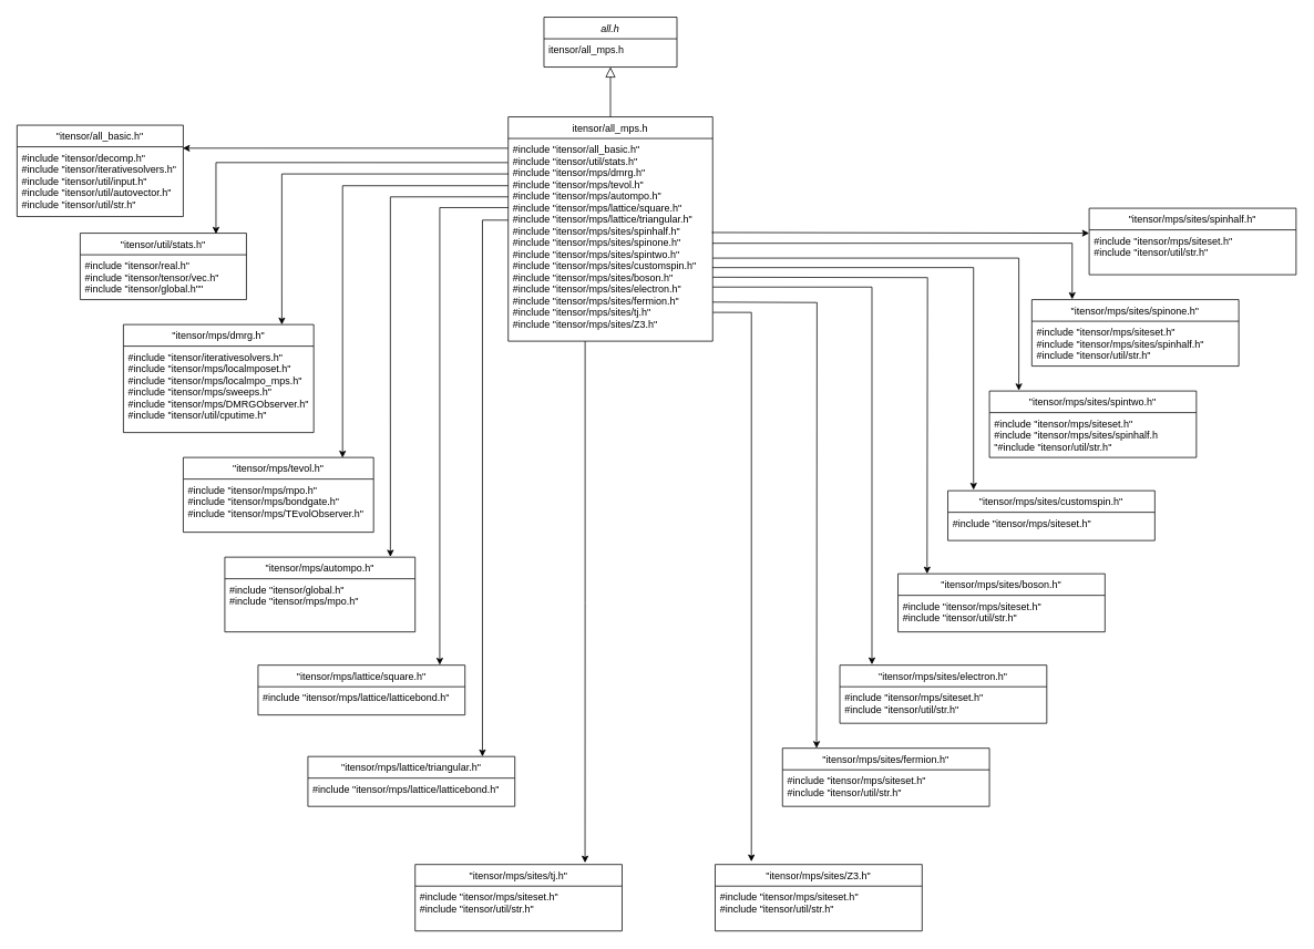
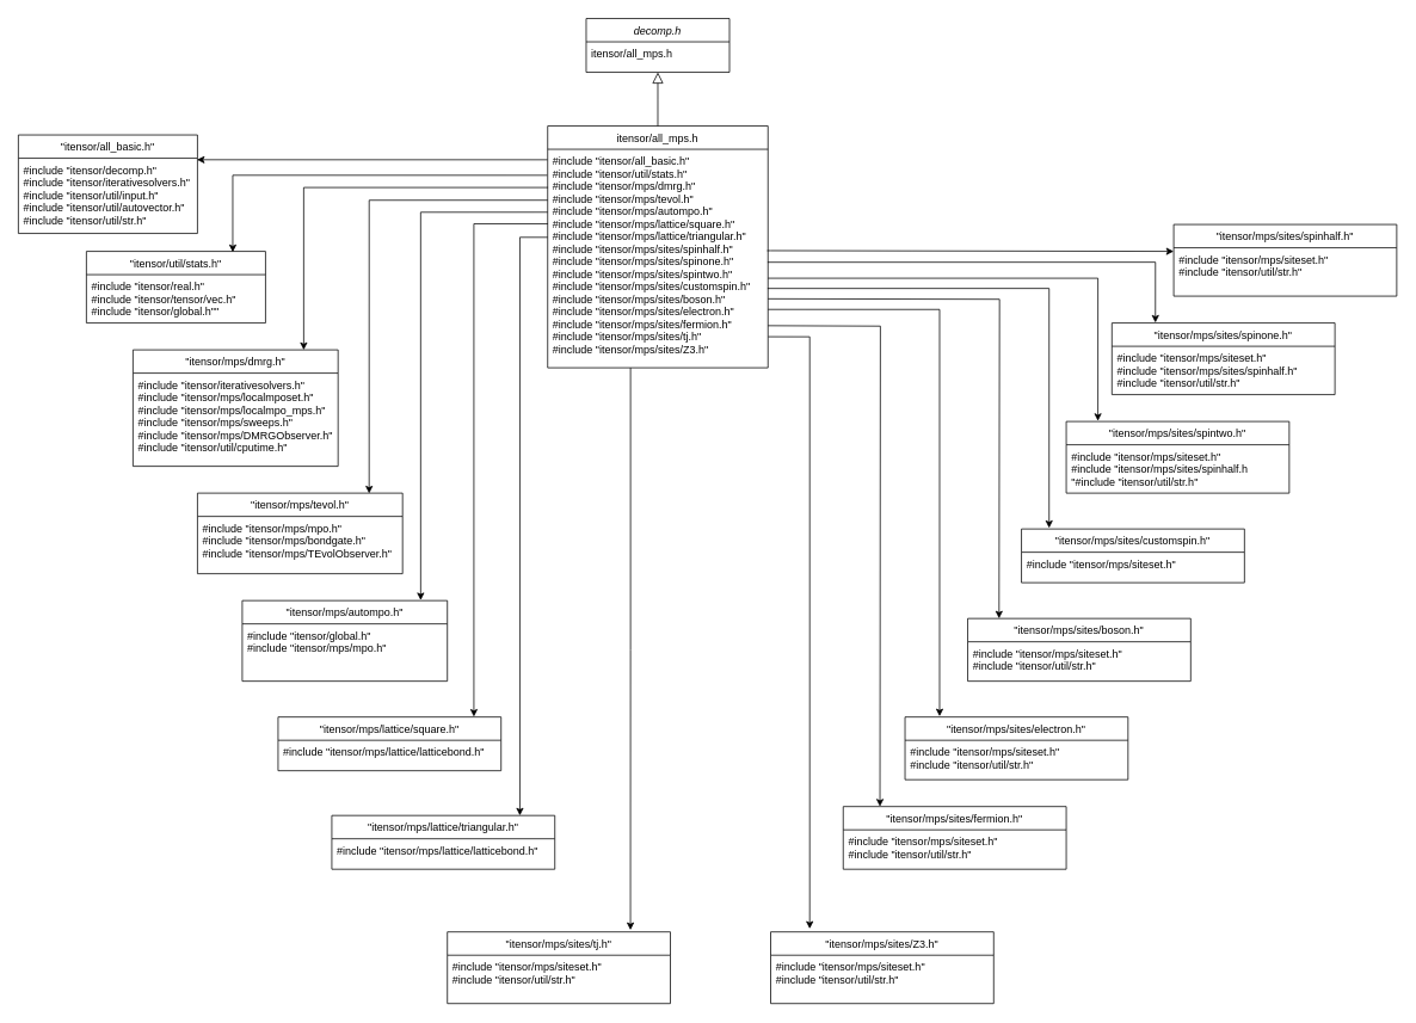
  <mxCell id="0" />
  <mxCell id="1" parent="0" />
- <mxCell id="2" value="all.h" style="swimlane;fontStyle=2;align=center;verticalAlign=top;childLayout=stackLayout;horizontal=1;startSize=26;horizontalStack=0;resizeParent=1;resizeLast=0;collapsible=1;marginBottom=0;rounded=0;shadow=0;strokeWidth=1;" parent="1" vertex="1"><mxGeometry x="654" y="20" width="160" height="60" as="geometry"><mxRectangle x="230" y="140" width="160" height="26" as="alternateBounds" /></mxGeometry></mxCell>
+ <mxCell id="2" value="decomp.h" style="swimlane;fontStyle=2;align=center;verticalAlign=top;childLayout=stackLayout;horizontal=1;startSize=26;horizontalStack=0;resizeParent=1;resizeLast=0;collapsible=1;marginBottom=0;rounded=0;shadow=0;strokeWidth=1;" parent="1" vertex="1"><mxGeometry x="654" y="20" width="160" height="60" as="geometry"><mxRectangle x="230" y="140" width="160" height="26" as="alternateBounds" /></mxGeometry></mxCell>
  <mxCell id="3" value="itensor/all_mps.h" style="text;align=left;verticalAlign=top;spacingLeft=4;spacingRight=4;overflow=hidden;rotatable=0;points=[[0,0.5],[1,0.5]];portConstraint=eastwest;" parent="2" vertex="1"><mxGeometry y="26" width="160" height="26" as="geometry" /></mxCell>
  <mxCell id="4" style="edgeStyle=orthogonalEdgeStyle;rounded=0;orthogonalLoop=1;jettySize=auto;html=1;entryX=0.821;entryY=-0.026;entryDx=0;entryDy=0;entryPerimeter=0;exitX=0.376;exitY=1;exitDx=0;exitDy=0;exitPerimeter=0;" edge="1" parent="1" source="6" target="47"><mxGeometry relative="1" as="geometry" /></mxCell>
  <mxCell id="5" value="itensor/all_mps.h" style="swimlane;fontStyle=0;align=center;verticalAlign=top;childLayout=stackLayout;horizontal=1;startSize=26;horizontalStack=0;resizeParent=1;resizeLast=0;collapsible=1;marginBottom=0;rounded=0;shadow=0;strokeWidth=1;" parent="1" vertex="1"><mxGeometry x="611" y="140" width="246" height="270" as="geometry"><mxRectangle x="130" y="380" width="160" height="26" as="alternateBounds" /></mxGeometry></mxCell>
  <mxCell id="6" value="#include &quot;itensor/all_basic.h&quot;&#10;#include &quot;itensor/util/stats.h&quot;&#10;#include &quot;itensor/mps/dmrg.h&quot;&#10;#include &quot;itensor/mps/tevol.h&quot;&#10;#include &quot;itensor/mps/autompo.h&quot;&#10;#include &quot;itensor/mps/lattice/square.h&quot;&#10;#include &quot;itensor/mps/lattice/triangular.h&quot;&#10;#include &quot;itensor/mps/sites/spinhalf.h&quot;&#10;#include &quot;itensor/mps/sites/spinone.h&quot;&#10;#include &quot;itensor/mps/sites/spintwo.h&quot;&#10;#include &quot;itensor/mps/sites/customspin.h&quot;&#10;#include &quot;itensor/mps/sites/boson.h&quot;&#10;#include &quot;itensor/mps/sites/electron.h&quot;&#10;#include &quot;itensor/mps/sites/fermion.h&quot;&#10;#include &quot;itensor/mps/sites/tj.h&quot;&#10;#include &quot;itensor/mps/sites/Z3.h&quot;" style="text;align=left;verticalAlign=top;spacingLeft=4;spacingRight=4;overflow=hidden;rotatable=0;points=[[0,0.5],[1,0.5]];portConstraint=eastwest;" parent="5" vertex="1"><mxGeometry y="26" width="246" height="244" as="geometry" /></mxCell>
  <mxCell id="7" value="" style="endArrow=block;endSize=10;endFill=0;shadow=0;strokeWidth=1;rounded=0;edgeStyle=elbowEdgeStyle;elbow=vertical;" parent="1" source="5" target="2" edge="1"><mxGeometry width="160" relative="1" as="geometry"><mxPoint x="634" y="103" as="sourcePoint" /><mxPoint x="634" y="103" as="targetPoint" /></mxGeometry></mxCell>
  <mxCell id="8" value="&quot;itensor/all_basic.h&quot;" style="swimlane;fontStyle=0;align=center;verticalAlign=top;childLayout=stackLayout;horizontal=1;startSize=26;horizontalStack=0;resizeParent=1;resizeLast=0;collapsible=1;marginBottom=0;rounded=0;shadow=0;strokeWidth=1;" vertex="1" parent="1"><mxGeometry x="20" y="150" width="200" height="110" as="geometry"><mxRectangle x="130" y="380" width="160" height="26" as="alternateBounds" /></mxGeometry></mxCell>
  <mxCell id="9" value="#include &quot;itensor/decomp.h&quot;&#10;#include &quot;itensor/iterativesolvers.h&quot;&#10;#include &quot;itensor/util/input.h&quot;&#10;#include &quot;itensor/util/autovector.h&quot;&#10;#include &quot;itensor/util/str.h&quot;" style="text;align=left;verticalAlign=top;spacingLeft=4;spacingRight=4;overflow=hidden;rotatable=0;points=[[0,0.5],[1,0.5]];portConstraint=eastwest;" vertex="1" parent="8"><mxGeometry y="26" width="200" height="84" as="geometry" /></mxCell>
  <mxCell id="10" style="edgeStyle=orthogonalEdgeStyle;rounded=0;orthogonalLoop=1;jettySize=auto;html=1;exitX=-0.001;exitY=0.048;exitDx=0;exitDy=0;exitPerimeter=0;entryX=0.997;entryY=0.02;entryDx=0;entryDy=0;entryPerimeter=0;" edge="1" parent="1" source="6" target="9"><mxGeometry relative="1" as="geometry"><mxPoint x="600" y="178" as="sourcePoint" /><mxPoint x="225" y="178" as="targetPoint" /><Array as="points" /></mxGeometry></mxCell>
  <mxCell id="11" value="&quot;itensor/util/stats.h&quot;" style="swimlane;fontStyle=0;align=center;verticalAlign=top;childLayout=stackLayout;horizontal=1;startSize=26;horizontalStack=0;resizeParent=1;resizeLast=0;collapsible=1;marginBottom=0;rounded=0;shadow=0;strokeWidth=1;" vertex="1" parent="1"><mxGeometry x="96" y="280" width="200" height="80" as="geometry"><mxRectangle x="130" y="380" width="160" height="26" as="alternateBounds" /></mxGeometry></mxCell>
  <mxCell id="12" value="#include &quot;itensor/real.h&quot;&#10;#include &quot;itensor/tensor/vec.h&quot;&#10;#include &quot;itensor/global.h&quot;&quot;" style="text;align=left;verticalAlign=top;spacingLeft=4;spacingRight=4;overflow=hidden;rotatable=0;points=[[0,0.5],[1,0.5]];portConstraint=eastwest;" vertex="1" parent="11"><mxGeometry y="26" width="200" height="54" as="geometry" /></mxCell>
  <mxCell id="13" style="edgeStyle=orthogonalEdgeStyle;rounded=0;orthogonalLoop=1;jettySize=auto;html=1;entryX=0.887;entryY=0.011;entryDx=0;entryDy=0;entryPerimeter=0;exitX=-0.002;exitY=0.119;exitDx=0;exitDy=0;exitPerimeter=0;" edge="1" parent="1" source="6"><mxGeometry relative="1" as="geometry"><mxPoint x="610" y="192" as="sourcePoint" /><mxPoint x="259.4" y="280.88" as="targetPoint" /><Array as="points"><mxPoint x="259" y="195" /></Array></mxGeometry></mxCell>
  <mxCell id="14" value="&quot;itensor/mps/dmrg.h&quot;" style="swimlane;fontStyle=0;align=center;verticalAlign=top;childLayout=stackLayout;horizontal=1;startSize=26;horizontalStack=0;resizeParent=1;resizeLast=0;collapsible=1;marginBottom=0;rounded=0;shadow=0;strokeWidth=1;" vertex="1" parent="1"><mxGeometry x="148" y="390" width="229" height="130" as="geometry"><mxRectangle x="130" y="380" width="160" height="26" as="alternateBounds" /></mxGeometry></mxCell>
  <mxCell id="15" value="#include &quot;itensor/iterativesolvers.h&quot;&#10;#include &quot;itensor/mps/localmposet.h&quot;&#10;#include &quot;itensor/mps/localmpo_mps.h&quot;&#10;#include &quot;itensor/mps/sweeps.h&quot;&#10;#include &quot;itensor/mps/DMRGObserver.h&quot;&#10;#include &quot;itensor/util/cputime.h&quot;" style="text;align=left;verticalAlign=top;spacingLeft=4;spacingRight=4;overflow=hidden;rotatable=0;points=[[0,0.5],[1,0.5]];portConstraint=eastwest;" vertex="1" parent="14"><mxGeometry y="26" width="229" height="104" as="geometry" /></mxCell>
  <mxCell id="16" style="edgeStyle=orthogonalEdgeStyle;rounded=0;orthogonalLoop=1;jettySize=auto;html=1;entryX=0.894;entryY=0.001;entryDx=0;entryDy=0;entryPerimeter=0;exitX=0.002;exitY=0.175;exitDx=0;exitDy=0;exitPerimeter=0;" edge="1" parent="1" source="6"><mxGeometry relative="1" as="geometry"><mxPoint x="610" y="208" as="sourcePoint" /><mxPoint x="338.62" y="390.13" as="targetPoint" /><Array as="points"><mxPoint x="339" y="209" /></Array></mxGeometry></mxCell>
  <mxCell id="17" value="&quot;itensor/mps/tevol.h&quot;" style="swimlane;fontStyle=0;align=center;verticalAlign=top;childLayout=stackLayout;horizontal=1;startSize=26;horizontalStack=0;resizeParent=1;resizeLast=0;collapsible=1;marginBottom=0;rounded=0;shadow=0;strokeWidth=1;" vertex="1" parent="1"><mxGeometry x="220" y="550" width="229" height="90" as="geometry"><mxRectangle x="130" y="380" width="160" height="26" as="alternateBounds" /></mxGeometry></mxCell>
  <mxCell id="18" value="#include &quot;itensor/mps/mpo.h&quot;&#10;#include &quot;itensor/mps/bondgate.h&quot;&#10;#include &quot;itensor/mps/TEvolObserver.h&quot;" style="text;align=left;verticalAlign=top;spacingLeft=4;spacingRight=4;overflow=hidden;rotatable=0;points=[[0,0.5],[1,0.5]];portConstraint=eastwest;" vertex="1" parent="17"><mxGeometry y="26" width="229" height="64" as="geometry" /></mxCell>
  <mxCell id="19" style="edgeStyle=orthogonalEdgeStyle;rounded=0;orthogonalLoop=1;jettySize=auto;html=1;exitX=0;exitY=0.233;exitDx=0;exitDy=0;entryX=0.837;entryY=0.004;entryDx=0;entryDy=0;entryPerimeter=0;exitPerimeter=0;" edge="1" parent="1" source="6" target="17"><mxGeometry relative="1" as="geometry" /></mxCell>
  <mxCell id="20" value="&quot;itensor/mps/autompo.h&quot;" style="swimlane;fontStyle=0;align=center;verticalAlign=top;childLayout=stackLayout;horizontal=1;startSize=26;horizontalStack=0;resizeParent=1;resizeLast=0;collapsible=1;marginBottom=0;rounded=0;shadow=0;strokeWidth=1;" vertex="1" parent="1"><mxGeometry x="270" y="670" width="229" height="90" as="geometry"><mxRectangle x="130" y="380" width="160" height="26" as="alternateBounds" /></mxGeometry></mxCell>
  <mxCell id="21" value="#include &quot;itensor/global.h&quot;&#10;#include &quot;itensor/mps/mpo.h&quot;" style="text;align=left;verticalAlign=top;spacingLeft=4;spacingRight=4;overflow=hidden;rotatable=0;points=[[0,0.5],[1,0.5]];portConstraint=eastwest;" vertex="1" parent="20"><mxGeometry y="26" width="229" height="64" as="geometry" /></mxCell>
  <mxCell id="22" style="edgeStyle=orthogonalEdgeStyle;rounded=0;orthogonalLoop=1;jettySize=auto;html=1;entryX=0.87;entryY=-0.004;entryDx=0;entryDy=0;entryPerimeter=0;exitX=0;exitY=0.288;exitDx=0;exitDy=0;exitPerimeter=0;" edge="1" parent="1" source="6" target="20"><mxGeometry relative="1" as="geometry"><mxPoint x="610" y="240" as="sourcePoint" /></mxGeometry></mxCell>
  <mxCell id="23" value="&quot;itensor/mps/lattice/square.h&quot;" style="swimlane;fontStyle=0;align=center;verticalAlign=top;childLayout=stackLayout;horizontal=1;startSize=26;horizontalStack=0;resizeParent=1;resizeLast=0;collapsible=1;marginBottom=0;rounded=0;shadow=0;strokeWidth=1;" vertex="1" parent="1"><mxGeometry x="310" y="800" width="249" height="60" as="geometry"><mxRectangle x="130" y="380" width="160" height="26" as="alternateBounds" /></mxGeometry></mxCell>
  <mxCell id="24" value="#include &quot;itensor/mps/lattice/latticebond.h&quot;" style="text;align=left;verticalAlign=top;spacingLeft=4;spacingRight=4;overflow=hidden;rotatable=0;points=[[0,0.5],[1,0.5]];portConstraint=eastwest;" vertex="1" parent="1"><mxGeometry x="310" y="826" width="249" height="34" as="geometry" /></mxCell>
  <mxCell id="25" style="edgeStyle=orthogonalEdgeStyle;rounded=0;orthogonalLoop=1;jettySize=auto;html=1;exitX=0.001;exitY=0.341;exitDx=0;exitDy=0;entryX=0.878;entryY=-0.005;entryDx=0;entryDy=0;entryPerimeter=0;exitPerimeter=0;" edge="1" parent="1" source="6" target="23"><mxGeometry relative="1" as="geometry" /></mxCell>
  <mxCell id="26" value="&quot;itensor/mps/lattice/triangular.h&quot;" style="swimlane;fontStyle=0;align=center;verticalAlign=top;childLayout=stackLayout;horizontal=1;startSize=26;horizontalStack=0;resizeParent=1;resizeLast=0;collapsible=1;marginBottom=0;rounded=0;shadow=0;strokeWidth=1;" vertex="1" parent="1"><mxGeometry x="370" y="910" width="249" height="60" as="geometry"><mxRectangle x="130" y="380" width="160" height="26" as="alternateBounds" /></mxGeometry></mxCell>
  <mxCell id="27" value="#include &quot;itensor/mps/lattice/latticebond.h&quot;" style="text;align=left;verticalAlign=top;spacingLeft=4;spacingRight=4;overflow=hidden;rotatable=0;points=[[0,0.5],[1,0.5]];portConstraint=eastwest;" vertex="1" parent="1"><mxGeometry x="370" y="936" width="249" height="34" as="geometry" /></mxCell>
  <mxCell id="28" style="edgeStyle=orthogonalEdgeStyle;rounded=0;orthogonalLoop=1;jettySize=auto;html=1;exitX=0;exitY=0.403;exitDx=0;exitDy=0;exitPerimeter=0;" edge="1" parent="1" source="6"><mxGeometry relative="1" as="geometry"><mxPoint x="580" y="910" as="targetPoint" /><Array as="points"><mxPoint x="580" y="264" /><mxPoint x="580" y="908" /></Array></mxGeometry></mxCell>
  <mxCell id="29" value="&quot;itensor/mps/sites/spinhalf.h&quot;" style="swimlane;fontStyle=0;align=center;verticalAlign=top;childLayout=stackLayout;horizontal=1;startSize=26;horizontalStack=0;resizeParent=1;resizeLast=0;collapsible=1;marginBottom=0;rounded=0;shadow=0;strokeWidth=1;" vertex="1" parent="1"><mxGeometry x="1310" y="250" width="249" height="80" as="geometry"><mxRectangle x="130" y="380" width="160" height="26" as="alternateBounds" /></mxGeometry></mxCell>
  <mxCell id="30" value="#include &quot;itensor/mps/siteset.h&quot;&#10;#include &quot;itensor/util/str.h&quot;" style="text;align=left;verticalAlign=top;spacingLeft=4;spacingRight=4;overflow=hidden;rotatable=0;points=[[0,0.5],[1,0.5]];portConstraint=eastwest;" vertex="1" parent="1"><mxGeometry x="1310" y="276" width="249" height="54" as="geometry" /></mxCell>
  <mxCell id="31" style="edgeStyle=orthogonalEdgeStyle;rounded=0;orthogonalLoop=1;jettySize=auto;html=1;exitX=0.996;exitY=0.464;exitDx=0;exitDy=0;exitPerimeter=0;" edge="1" parent="1" source="6"><mxGeometry relative="1" as="geometry"><mxPoint x="860" y="277" as="sourcePoint" /><mxPoint x="1310" y="280" as="targetPoint" /><Array as="points"><mxPoint x="860" y="279" /></Array></mxGeometry></mxCell>
  <mxCell id="32" value="&quot;itensor/mps/sites/spinone.h&quot;" style="swimlane;fontStyle=0;align=center;verticalAlign=top;childLayout=stackLayout;horizontal=1;startSize=26;horizontalStack=0;resizeParent=1;resizeLast=0;collapsible=1;marginBottom=0;rounded=0;shadow=0;strokeWidth=1;" vertex="1" parent="1"><mxGeometry x="1241" y="360" width="249" height="80" as="geometry"><mxRectangle x="130" y="380" width="160" height="26" as="alternateBounds" /></mxGeometry></mxCell>
  <mxCell id="33" value="#include &quot;itensor/mps/siteset.h&quot;&#10;#include &quot;itensor/mps/sites/spinhalf.h&quot;&#10;#include &quot;itensor/util/str.h&quot;" style="text;align=left;verticalAlign=top;spacingLeft=4;spacingRight=4;overflow=hidden;rotatable=0;points=[[0,0.5],[1,0.5]];portConstraint=eastwest;" vertex="1" parent="1"><mxGeometry x="1241" y="386" width="249" height="54" as="geometry" /></mxCell>
  <mxCell id="34" style="edgeStyle=orthogonalEdgeStyle;rounded=0;orthogonalLoop=1;jettySize=auto;html=1;exitX=0.998;exitY=0.517;exitDx=0;exitDy=0;entryX=0.195;entryY=-0.005;entryDx=0;entryDy=0;entryPerimeter=0;exitPerimeter=0;" edge="1" parent="1" source="6" target="32"><mxGeometry relative="1" as="geometry" /></mxCell>
  <mxCell id="35" value="&quot;itensor/mps/sites/spintwo.h&quot;" style="swimlane;fontStyle=0;align=center;verticalAlign=top;childLayout=stackLayout;horizontal=1;startSize=26;horizontalStack=0;resizeParent=1;resizeLast=0;collapsible=1;marginBottom=0;rounded=0;shadow=0;strokeWidth=1;" vertex="1" parent="1"><mxGeometry x="1190" y="470" width="249" height="80" as="geometry"><mxRectangle x="130" y="380" width="160" height="26" as="alternateBounds" /></mxGeometry></mxCell>
  <mxCell id="36" value="#include &quot;itensor/mps/siteset.h&quot;&#10;#include &quot;itensor/mps/sites/spinhalf.h&#10;&quot;#include &quot;itensor/util/str.h&quot;" style="text;align=left;verticalAlign=top;spacingLeft=4;spacingRight=4;overflow=hidden;rotatable=0;points=[[0,0.5],[1,0.5]];portConstraint=eastwest;" vertex="1" parent="1"><mxGeometry x="1190" y="496" width="249" height="54" as="geometry" /></mxCell>
  <mxCell id="37" style="edgeStyle=orthogonalEdgeStyle;rounded=0;orthogonalLoop=1;jettySize=auto;html=1;entryX=0.142;entryY=-0.007;entryDx=0;entryDy=0;entryPerimeter=0;" edge="1" parent="1" target="35"><mxGeometry relative="1" as="geometry"><mxPoint x="857" y="310" as="sourcePoint" /><Array as="points"><mxPoint x="857" y="310" /><mxPoint x="1225" y="310" /></Array></mxGeometry></mxCell>
  <mxCell id="38" value="&quot;itensor/mps/sites/customspin.h&quot;" style="swimlane;fontStyle=0;align=center;verticalAlign=top;childLayout=stackLayout;horizontal=1;startSize=26;horizontalStack=0;resizeParent=1;resizeLast=0;collapsible=1;marginBottom=0;rounded=0;shadow=0;strokeWidth=1;" vertex="1" parent="1"><mxGeometry x="1140" y="590" width="249" height="60" as="geometry"><mxRectangle x="130" y="380" width="160" height="26" as="alternateBounds" /></mxGeometry></mxCell>
  <mxCell id="39" value="#include &quot;itensor/mps/siteset.h&quot;" style="text;align=left;verticalAlign=top;spacingLeft=4;spacingRight=4;overflow=hidden;rotatable=0;points=[[0,0.5],[1,0.5]];portConstraint=eastwest;" vertex="1" parent="1"><mxGeometry x="1140" y="616" width="249" height="34" as="geometry" /></mxCell>
  <mxCell id="40" style="edgeStyle=orthogonalEdgeStyle;rounded=0;orthogonalLoop=1;jettySize=auto;html=1;entryX=0.124;entryY=-0.017;entryDx=0;entryDy=0;entryPerimeter=0;exitX=0.998;exitY=0.637;exitDx=0;exitDy=0;exitPerimeter=0;" edge="1" parent="1" source="6" target="38"><mxGeometry relative="1" as="geometry" /></mxCell>
  <mxCell id="41" value="&quot;itensor/mps/sites/boson.h&quot;" style="swimlane;fontStyle=0;align=center;verticalAlign=top;childLayout=stackLayout;horizontal=1;startSize=26;horizontalStack=0;resizeParent=1;resizeLast=0;collapsible=1;marginBottom=0;rounded=0;shadow=0;strokeWidth=1;" vertex="1" parent="1"><mxGeometry x="1080" y="690" width="249" height="70" as="geometry"><mxRectangle x="130" y="380" width="160" height="26" as="alternateBounds" /></mxGeometry></mxCell>
  <mxCell id="42" value="#include &quot;itensor/mps/siteset.h&quot;&#10;#include &quot;itensor/util/str.h&quot;" style="text;align=left;verticalAlign=top;spacingLeft=4;spacingRight=4;overflow=hidden;rotatable=0;points=[[0,0.5],[1,0.5]];portConstraint=eastwest;" vertex="1" parent="1"><mxGeometry x="1080" y="716" width="249" height="44" as="geometry" /></mxCell>
  <mxCell id="43" value="&quot;itensor/mps/sites/electron.h&quot;" style="swimlane;fontStyle=0;align=center;verticalAlign=top;childLayout=stackLayout;horizontal=1;startSize=26;horizontalStack=0;resizeParent=1;resizeLast=0;collapsible=1;marginBottom=0;rounded=0;shadow=0;strokeWidth=1;" vertex="1" parent="1"><mxGeometry x="1010" y="800" width="249" height="70" as="geometry"><mxRectangle x="130" y="380" width="160" height="26" as="alternateBounds" /></mxGeometry></mxCell>
  <mxCell id="44" value="#include &quot;itensor/mps/siteset.h&quot;&#10;#include &quot;itensor/util/str.h&quot;" style="text;align=left;verticalAlign=top;spacingLeft=4;spacingRight=4;overflow=hidden;rotatable=0;points=[[0,0.5],[1,0.5]];portConstraint=eastwest;" vertex="1" parent="1"><mxGeometry x="1010" y="826" width="249" height="44" as="geometry" /></mxCell>
  <mxCell id="45" value="&quot;itensor/mps/sites/fermion.h&quot;" style="swimlane;fontStyle=0;align=center;verticalAlign=top;childLayout=stackLayout;horizontal=1;startSize=26;horizontalStack=0;resizeParent=1;resizeLast=0;collapsible=1;marginBottom=0;rounded=0;shadow=0;strokeWidth=1;" vertex="1" parent="1"><mxGeometry x="941" y="900" width="249" height="70" as="geometry"><mxRectangle x="130" y="380" width="160" height="26" as="alternateBounds" /></mxGeometry></mxCell>
  <mxCell id="46" value="#include &quot;itensor/mps/siteset.h&quot;&#10;#include &quot;itensor/util/str.h&quot;" style="text;align=left;verticalAlign=top;spacingLeft=4;spacingRight=4;overflow=hidden;rotatable=0;points=[[0,0.5],[1,0.5]];portConstraint=eastwest;" vertex="1" parent="1"><mxGeometry x="941" y="926" width="249" height="44" as="geometry" /></mxCell>
  <mxCell id="47" value="&quot;itensor/mps/sites/tj.h&quot;" style="swimlane;fontStyle=0;align=center;verticalAlign=top;childLayout=stackLayout;horizontal=1;startSize=26;horizontalStack=0;resizeParent=1;resizeLast=0;collapsible=1;marginBottom=0;rounded=0;shadow=0;strokeWidth=1;" vertex="1" parent="1"><mxGeometry x="499" y="1040" width="249" height="80" as="geometry"><mxRectangle x="130" y="380" width="160" height="26" as="alternateBounds" /></mxGeometry></mxCell>
  <mxCell id="48" value="#include &quot;itensor/mps/siteset.h&quot;&#10;#include &quot;itensor/util/str.h&quot;" style="text;align=left;verticalAlign=top;spacingLeft=4;spacingRight=4;overflow=hidden;rotatable=0;points=[[0,0.5],[1,0.5]];portConstraint=eastwest;" vertex="1" parent="1"><mxGeometry x="499" y="1066" width="249" height="44" as="geometry" /></mxCell>
  <mxCell id="49" value="&quot;itensor/mps/sites/Z3.h&quot;" style="swimlane;fontStyle=0;align=center;verticalAlign=top;childLayout=stackLayout;horizontal=1;startSize=26;horizontalStack=0;resizeParent=1;resizeLast=0;collapsible=1;marginBottom=0;rounded=0;shadow=0;strokeWidth=1;" vertex="1" parent="1"><mxGeometry x="860" y="1040" width="249" height="80" as="geometry"><mxRectangle x="130" y="380" width="160" height="26" as="alternateBounds" /></mxGeometry></mxCell>
  <mxCell id="50" value="#include &quot;itensor/mps/siteset.h&quot;&#10;#include &quot;itensor/util/str.h&quot;" style="text;align=left;verticalAlign=top;spacingLeft=4;spacingRight=4;overflow=hidden;rotatable=0;points=[[0,0.5],[1,0.5]];portConstraint=eastwest;" vertex="1" parent="1"><mxGeometry x="860" y="1066" width="249" height="44" as="geometry" /></mxCell>
  <mxCell id="51" style="edgeStyle=orthogonalEdgeStyle;rounded=0;orthogonalLoop=1;jettySize=auto;html=1;exitX=1;exitY=0.5;exitDx=0;exitDy=0;" edge="1" parent="1"><mxGeometry relative="1" as="geometry"><mxPoint x="857" y="333" as="sourcePoint" /><mxPoint x="1115" y="690" as="targetPoint" /></mxGeometry></mxCell>
  <mxCell id="52" style="edgeStyle=orthogonalEdgeStyle;rounded=0;orthogonalLoop=1;jettySize=auto;html=1;exitX=1;exitY=0.733;exitDx=0;exitDy=0;entryX=0.155;entryY=-0.011;entryDx=0;entryDy=0;entryPerimeter=0;exitPerimeter=0;" edge="1" parent="1" source="6" target="43"><mxGeometry relative="1" as="geometry" /></mxCell>
  <mxCell id="53" style="edgeStyle=orthogonalEdgeStyle;rounded=0;orthogonalLoop=1;jettySize=auto;html=1;exitX=1;exitY=0.5;exitDx=0;exitDy=0;" edge="1" parent="1"><mxGeometry relative="1" as="geometry"><mxPoint x="857" y="363" as="sourcePoint" /><mxPoint x="982" y="900" as="targetPoint" /></mxGeometry></mxCell>
  <mxCell id="54" style="edgeStyle=orthogonalEdgeStyle;rounded=0;orthogonalLoop=1;jettySize=auto;html=1;exitX=1.001;exitY=0.858;exitDx=0;exitDy=0;entryX=0.175;entryY=-0.044;entryDx=0;entryDy=0;entryPerimeter=0;exitPerimeter=0;" edge="1" parent="1" source="6" target="49"><mxGeometry relative="1" as="geometry" /></mxCell>
